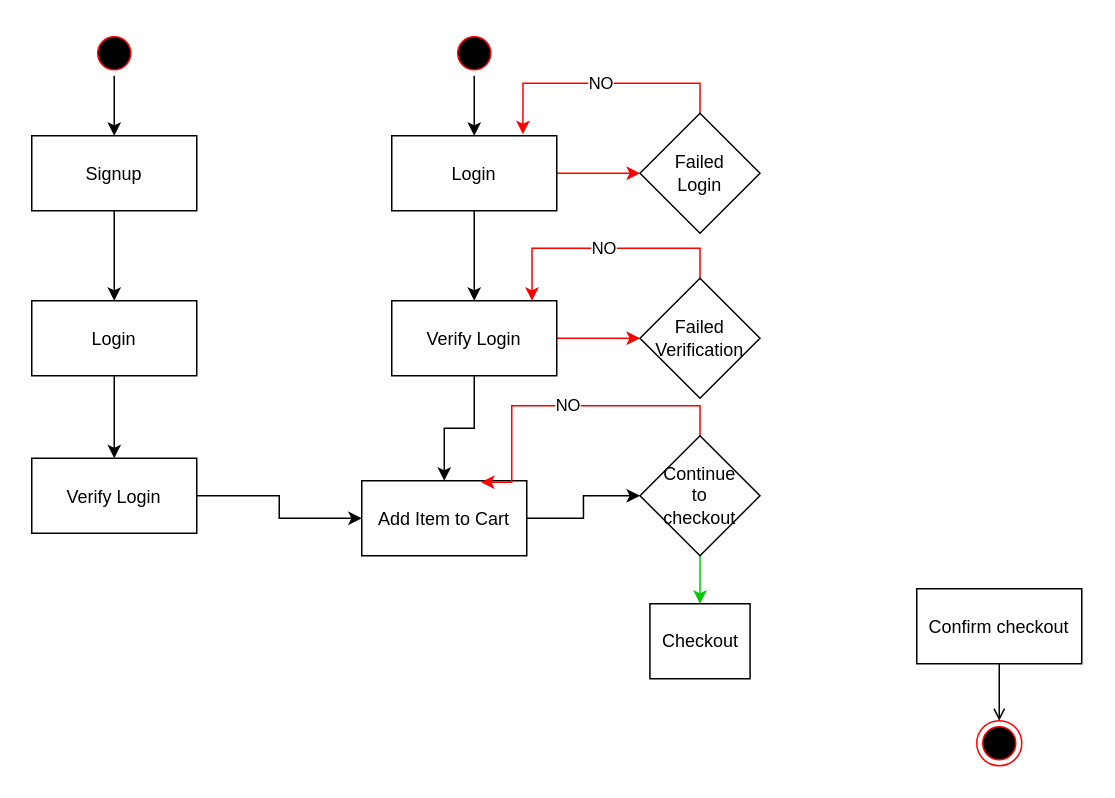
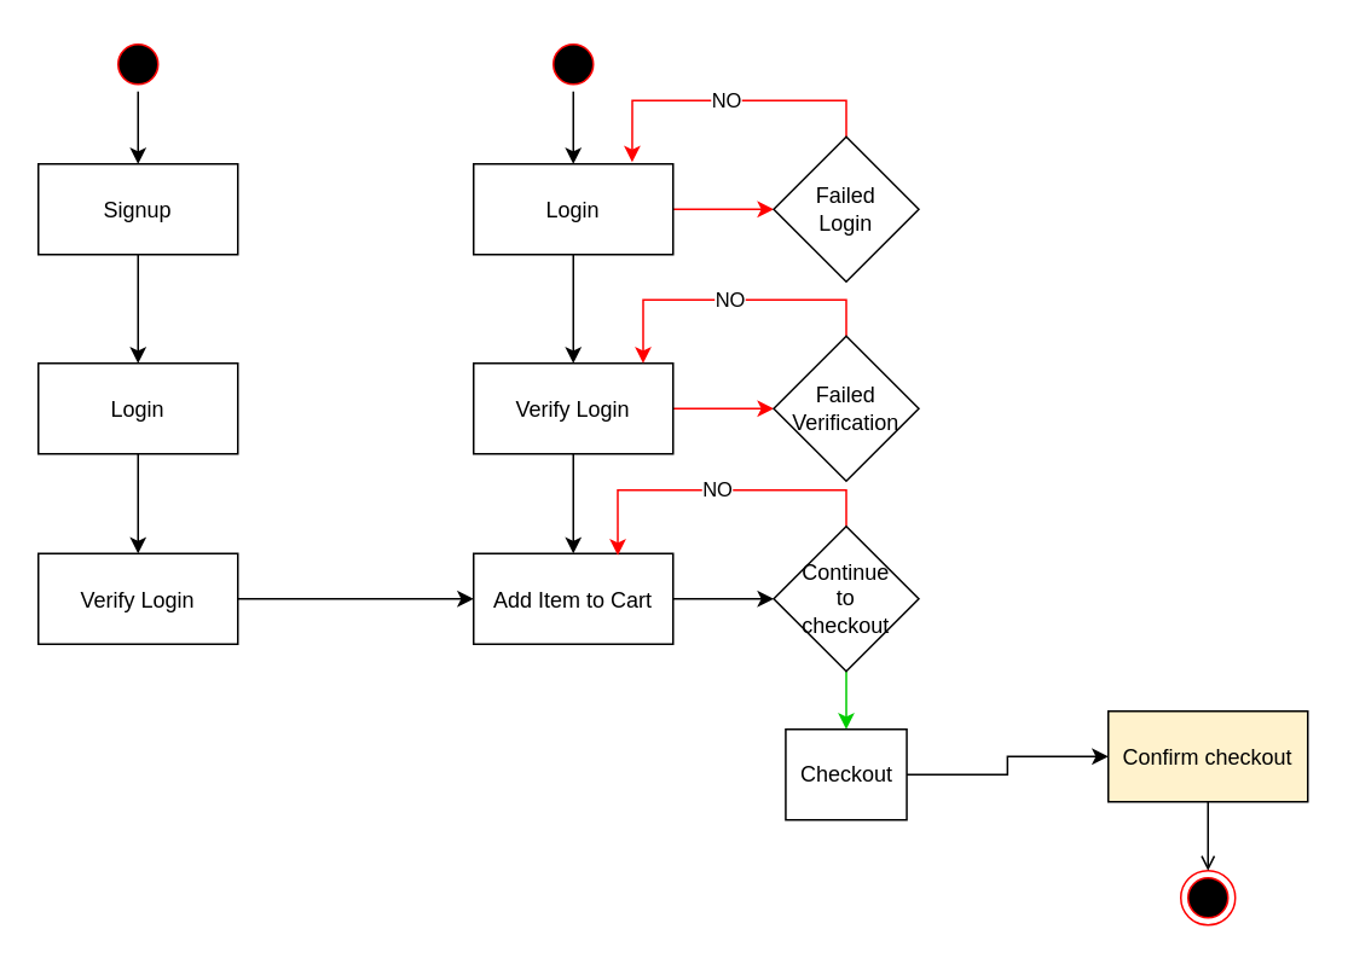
  <mxCell id="0" />
  <mxCell id="1" parent="0" />
  <mxCell id="2" style="edgeStyle=orthogonalEdgeStyle;rounded=0;orthogonalLoop=1;jettySize=auto;html=1;" edge="1" parent="1" source="9" target="21"><mxGeometry relative="1" as="geometry" /></mxCell>
  <mxCell id="3" value="" style="edgeStyle=orthogonalEdgeStyle;rounded=0;orthogonalLoop=1;jettySize=auto;html=1;" edge="1" parent="1" source="4" target="6"><mxGeometry relative="1" as="geometry" /></mxCell>
  <mxCell id="4" value="" style="ellipse;shape=startState;fillColor=#000000;strokeColor=#ff0000;" vertex="1" parent="1"><mxGeometry x="60.5" y="20" width="30" height="30" as="geometry" /></mxCell>
  <mxCell id="5" value="" style="edgeStyle=orthogonalEdgeStyle;rounded=0;orthogonalLoop=1;jettySize=auto;html=1;" edge="1" parent="1" source="6" target="8"><mxGeometry relative="1" as="geometry" /></mxCell>
  <mxCell id="6" value="Signup" style="" vertex="1" parent="1"><mxGeometry x="20.5" y="90" width="110" height="50" as="geometry" /></mxCell>
  <mxCell id="7" value="" style="edgeStyle=orthogonalEdgeStyle;rounded=0;orthogonalLoop=1;jettySize=auto;html=1;" edge="1" parent="1" source="8" target="9"><mxGeometry relative="1" as="geometry" /></mxCell>
  <mxCell id="8" value="Login" style="" vertex="1" parent="1"><mxGeometry x="20.5" y="200" width="110" height="50" as="geometry" /></mxCell>
  <mxCell id="9" value="Verify Login" style="" vertex="1" parent="1"><mxGeometry x="20.5" y="305" width="110" height="50" as="geometry" /></mxCell>
  <mxCell id="10" value="" style="ellipse;shape=endState;fillColor=#000000;strokeColor=#ff0000" vertex="1" parent="1"><mxGeometry x="650.5" y="480" width="30" height="30" as="geometry" /></mxCell>
  <mxCell id="11" value="" style="endArrow=open;strokeColor=#000000;endFill=1;rounded=0" edge="1" parent="1" source="31" target="10"><mxGeometry relative="1" as="geometry" /></mxCell>
  <mxCell id="12" value="" style="edgeStyle=orthogonalEdgeStyle;rounded=0;orthogonalLoop=1;jettySize=auto;html=1;" edge="1" parent="1" source="13" target="16"><mxGeometry relative="1" as="geometry" /></mxCell>
  <mxCell id="13" value="" style="ellipse;shape=startState;fillColor=#000000;strokeColor=#ff0000;" vertex="1" parent="1"><mxGeometry x="300.5" y="20" width="30" height="30" as="geometry" /></mxCell>
  <mxCell id="14" value="" style="edgeStyle=orthogonalEdgeStyle;rounded=0;orthogonalLoop=1;jettySize=auto;html=1;" edge="1" parent="1" source="16" target="19"><mxGeometry relative="1" as="geometry" /></mxCell>
  <mxCell id="15" value="" style="edgeStyle=orthogonalEdgeStyle;rounded=0;orthogonalLoop=1;jettySize=auto;html=1;strokeColor=#FF0000;" edge="1" parent="1" source="16" target="25"><mxGeometry relative="1" as="geometry" /></mxCell>
  <mxCell id="16" value="Login" style="" vertex="1" parent="1"><mxGeometry x="260.5" y="90" width="110" height="50" as="geometry" /></mxCell>
  <mxCell id="17" value="" style="edgeStyle=orthogonalEdgeStyle;rounded=0;orthogonalLoop=1;jettySize=auto;html=1;" edge="1" parent="1" source="19" target="21"><mxGeometry relative="1" as="geometry" /></mxCell>
  <mxCell id="18" value="" style="edgeStyle=orthogonalEdgeStyle;rounded=0;orthogonalLoop=1;jettySize=auto;html=1;strokeColor=#FF0000;" edge="1" parent="1" source="19" target="23"><mxGeometry relative="1" as="geometry" /></mxCell>
  <mxCell id="19" value="Verify Login" style="" vertex="1" parent="1"><mxGeometry x="260.5" y="200" width="110" height="50" as="geometry" /></mxCell>
  <mxCell id="20" value="" style="edgeStyle=orthogonalEdgeStyle;rounded=0;orthogonalLoop=1;jettySize=auto;html=1;" edge="1" parent="1" source="21" target="28"><mxGeometry relative="1" as="geometry" /></mxCell>
- <mxCell id="21" value="&#10;Add Item to Cart&#10;" style="" vertex="1" parent="1"><mxGeometry x="240.5" y="320" width="110" height="50" as="geometry" /></mxCell>
+ <mxCell id="21" value="&#10;Add Item to Cart&#10;" style="" vertex="1" parent="1"><mxGeometry x="260.5" y="305" width="110" height="50" as="geometry" /></mxCell>
  <mxCell id="22" value="NO" style="edgeStyle=orthogonalEdgeStyle;rounded=0;orthogonalLoop=1;jettySize=auto;html=1;exitX=0.5;exitY=0;exitDx=0;exitDy=0;entryX=0.85;entryY=0;entryDx=0;entryDy=0;entryPerimeter=0;strokeColor=#FF0000;" edge="1" parent="1" source="23" target="19"><mxGeometry relative="1" as="geometry" /></mxCell>
  <mxCell id="23" value="&lt;div&gt;Failed &lt;br&gt;&lt;/div&gt;&lt;div&gt;Verification&lt;br&gt;&lt;/div&gt;" style="rhombus;whiteSpace=wrap;html=1;fillColor=rgb(255, 255, 255);strokeColor=rgb(0, 0, 0);fontColor=rgb(0, 0, 0);" vertex="1" parent="1"><mxGeometry x="426" y="185" width="80" height="80" as="geometry" /></mxCell>
  <mxCell id="24" value="NO" style="edgeStyle=orthogonalEdgeStyle;rounded=0;orthogonalLoop=1;jettySize=auto;html=1;exitX=0.5;exitY=0;exitDx=0;exitDy=0;entryX=0.795;entryY=-0.02;entryDx=0;entryDy=0;entryPerimeter=0;strokeColor=#FF0000;" edge="1" parent="1" source="25" target="16"><mxGeometry relative="1" as="geometry" /></mxCell>
  <mxCell id="25" value="&lt;div&gt;Failed&lt;/div&gt;&lt;div&gt;Login&lt;br&gt;&lt;/div&gt;" style="rhombus;whiteSpace=wrap;html=1;fillColor=rgb(255, 255, 255);strokeColor=rgb(0, 0, 0);fontColor=rgb(0, 0, 0);" vertex="1" parent="1"><mxGeometry x="426" y="75" width="80" height="80" as="geometry" /></mxCell>
  <mxCell id="26" value="NO" style="edgeStyle=orthogonalEdgeStyle;rounded=0;orthogonalLoop=1;jettySize=auto;html=1;exitX=0.5;exitY=0;exitDx=0;exitDy=0;entryX=0.723;entryY=0.02;entryDx=0;entryDy=0;entryPerimeter=0;strokeColor=#FF0000;" edge="1" parent="1" source="28" target="21"><mxGeometry relative="1" as="geometry"><Array as="points"><mxPoint x="466.5" y="270" /><mxPoint x="340.5" y="270" /></Array></mxGeometry></mxCell>
  <mxCell id="27" value="" style="edgeStyle=orthogonalEdgeStyle;rounded=0;orthogonalLoop=1;jettySize=auto;html=1;strokeColor=#00CC00;" edge="1" parent="1" source="28" target="29"><mxGeometry relative="1" as="geometry" /></mxCell>
  <mxCell id="28" value="&lt;div&gt;Continue&lt;/div&gt;&lt;div&gt;to&lt;/div&gt;&lt;div&gt;checkout&lt;br&gt;&lt;/div&gt;" style="rhombus;whiteSpace=wrap;html=1;fillColor=rgb(255, 255, 255);" vertex="1" parent="1"><mxGeometry x="426" y="290" width="80" height="80" as="geometry" /></mxCell>
  <mxCell id="29" value="Checkout" style="whiteSpace=wrap;html=1;fillColor=rgb(255, 255, 255);" vertex="1" parent="1"><mxGeometry x="432.62" y="402" width="66.75" height="50" as="geometry" /></mxCell>
- <mxCell id="31" value="Confirm checkout" style="" vertex="1" parent="1"><mxGeometry x="610.5" y="392" width="110" height="50" as="geometry" /></mxCell>
+ <mxCell id="30" style="edgeStyle=orthogonalEdgeStyle;rounded=0;orthogonalLoop=1;jettySize=auto;html=1;" edge="1" parent="1" source="29" target="31"><mxGeometry relative="1" as="geometry"><mxPoint x="616" y="422" as="targetPoint" /></mxGeometry></mxCell>
+ <mxCell id="31" value="Confirm checkout" style="fillColor=#fff2cc;" vertex="1" parent="1"><mxGeometry x="610.5" y="392" width="110" height="50" as="geometry" /></mxCell>
